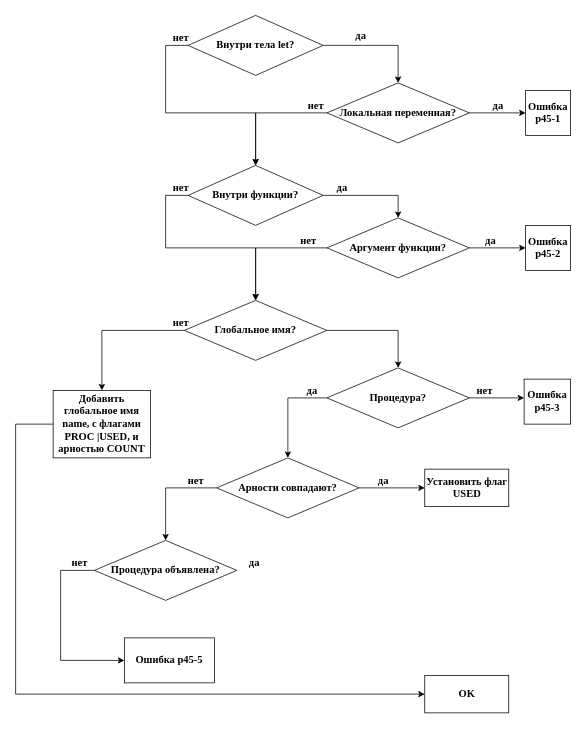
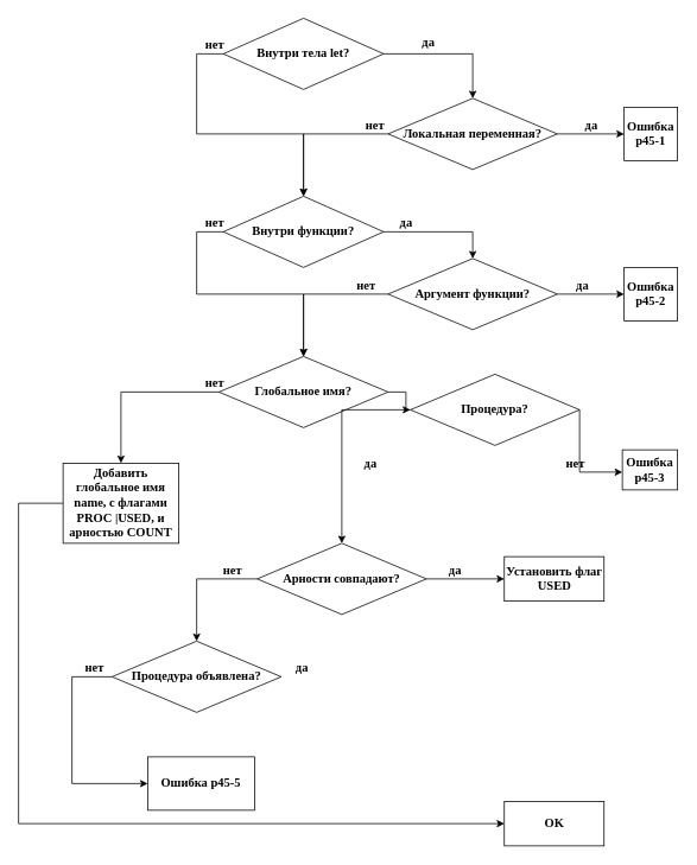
  <mxCell id="0" />
  <mxCell id="1" parent="0" />
  <mxCell id="2" value="" style="edgeStyle=orthogonalEdgeStyle;rounded=0;orthogonalLoop=1;jettySize=auto;html=1;fontFamily=Verdana;fontSize=14;align=center;fontStyle=1" edge="1" parent="1" source="4" target="7"><mxGeometry relative="1" as="geometry" /></mxCell>
  <mxCell id="3" style="edgeStyle=orthogonalEdgeStyle;rounded=0;orthogonalLoop=1;jettySize=auto;html=1;fontFamily=Verdana;fontSize=14;exitX=0;exitY=0.5;exitDx=0;exitDy=0;align=center;entryX=0.5;entryY=0;entryDx=0;entryDy=0;fontStyle=1" edge="1" parent="1" source="4" target="10"><mxGeometry relative="1" as="geometry"><mxPoint x="270" y="210" as="targetPoint" /><Array as="points"><mxPoint x="220" y="60" /><mxPoint x="220" y="150" /><mxPoint x="340" y="150" /></Array></mxGeometry></mxCell>
  <mxCell id="4" value="&lt;div style=&quot;text-align: center&quot;&gt;&lt;span&gt;Внутри тела let?&lt;/span&gt;&lt;/div&gt;" style="rhombus;whiteSpace=wrap;html=1;fillColor=none;gradientColor=none;fontFamily=Verdana;fontSize=14;align=center;fontStyle=1" vertex="1" parent="1"><mxGeometry x="250" y="20" width="180" height="80" as="geometry" /></mxCell>
  <mxCell id="5" value="" style="edgeStyle=orthogonalEdgeStyle;rounded=0;orthogonalLoop=1;jettySize=auto;html=1;fontFamily=Verdana;fontSize=14;align=center;fontStyle=1" edge="1" parent="1" source="7" target="10"><mxGeometry relative="1" as="geometry" /></mxCell>
  <mxCell id="6" value="" style="edgeStyle=orthogonalEdgeStyle;rounded=0;orthogonalLoop=1;jettySize=auto;html=1;fontFamily=Verdana;fontSize=14;align=center;fontStyle=1" edge="1" parent="1" source="7" target="40"><mxGeometry relative="1" as="geometry"><mxPoint x="730" y="150" as="targetPoint" /></mxGeometry></mxCell>
  <mxCell id="7" value="&lt;div style=&quot;text-align: center&quot;&gt;Локальная переменная?&lt;/div&gt;" style="rhombus;whiteSpace=wrap;html=1;fillColor=none;gradientColor=none;fontFamily=Verdana;fontSize=14;align=center;fontStyle=1" vertex="1" parent="1"><mxGeometry x="435" y="110" width="190" height="80" as="geometry" /></mxCell>
  <mxCell id="8" style="edgeStyle=orthogonalEdgeStyle;rounded=0;orthogonalLoop=1;jettySize=auto;html=1;exitX=1;exitY=0.5;exitDx=0;exitDy=0;entryX=0.5;entryY=0;entryDx=0;entryDy=0;fontFamily=Verdana;fontSize=14;align=center;fontStyle=1" edge="1" parent="1" source="10" target="17"><mxGeometry relative="1" as="geometry" /></mxCell>
  <mxCell id="9" style="edgeStyle=orthogonalEdgeStyle;rounded=0;orthogonalLoop=1;jettySize=auto;html=1;fontFamily=Verdana;fontSize=14;align=center;entryX=0.5;entryY=0;entryDx=0;entryDy=0;fontStyle=1" edge="1" parent="1" source="10" target="20"><mxGeometry relative="1" as="geometry"><mxPoint x="200" y="390" as="targetPoint" /><Array as="points"><mxPoint x="220" y="260" /><mxPoint x="220" y="330" /><mxPoint x="340" y="330" /></Array></mxGeometry></mxCell>
  <mxCell id="10" value="&lt;div style=&quot;text-align: center&quot;&gt;Внутри функции?&lt;/div&gt;" style="rhombus;whiteSpace=wrap;html=1;fillColor=none;gradientColor=none;fontFamily=Verdana;fontSize=14;align=center;fontStyle=1" vertex="1" parent="1"><mxGeometry x="250" y="220" width="180" height="80" as="geometry" /></mxCell>
  <mxCell id="11" value="да" style="text;html=1;resizable=0;points=[];autosize=1;align=center;verticalAlign=top;spacingTop=-4;fontSize=14;fontFamily=Verdana;fontStyle=1" vertex="1" parent="1"><mxGeometry x="465" y="37" width="30" height="20" as="geometry" /></mxCell>
  <mxCell id="12" value="да" style="text;html=1;resizable=0;points=[];autosize=1;align=center;verticalAlign=top;spacingTop=-4;fontSize=14;fontFamily=Verdana;fontStyle=1" vertex="1" parent="1"><mxGeometry x="647.5" y="130" width="30" height="20" as="geometry" /></mxCell>
  <mxCell id="13" value="нет" style="text;html=1;resizable=0;points=[];autosize=1;align=center;verticalAlign=top;spacingTop=-4;fontSize=14;fontFamily=Verdana;fontStyle=1" vertex="1" parent="1"><mxGeometry x="400" y="130" width="40" height="20" as="geometry" /></mxCell>
  <mxCell id="14" value="нет" style="text;html=1;resizable=0;points=[];autosize=1;align=center;verticalAlign=top;spacingTop=-4;fontSize=14;fontFamily=Verdana;fontStyle=1" vertex="1" parent="1"><mxGeometry x="220" y="40" width="40" height="20" as="geometry" /></mxCell>
  <mxCell id="15" value="" style="edgeStyle=orthogonalEdgeStyle;rounded=0;orthogonalLoop=1;jettySize=auto;html=1;fontFamily=Verdana;fontSize=14;entryX=0;entryY=0.5;entryDx=0;entryDy=0;align=center;fontStyle=1" edge="1" parent="1" source="17" target="42"><mxGeometry relative="1" as="geometry"><mxPoint x="680" y="330" as="targetPoint" /></mxGeometry></mxCell>
  <mxCell id="16" value="" style="edgeStyle=orthogonalEdgeStyle;rounded=0;orthogonalLoop=1;jettySize=auto;html=1;fontFamily=Verdana;fontSize=14;align=center;exitX=0;exitY=0.5;exitDx=0;exitDy=0;fontStyle=1" edge="1" parent="1" source="17" target="20"><mxGeometry relative="1" as="geometry" /></mxCell>
  <mxCell id="17" value="&lt;div style=&quot;text-align: center&quot;&gt;Аргумент функции?&lt;/div&gt;" style="rhombus;whiteSpace=wrap;html=1;fillColor=none;gradientColor=none;fontFamily=Verdana;fontSize=14;align=center;fontStyle=1" vertex="1" parent="1"><mxGeometry x="435" y="290" width="190" height="80" as="geometry" /></mxCell>
  <mxCell id="18" style="edgeStyle=orthogonalEdgeStyle;rounded=0;orthogonalLoop=1;jettySize=auto;html=1;exitX=0;exitY=0.5;exitDx=0;exitDy=0;fontFamily=Verdana;fontSize=14;align=center;fontStyle=1;entryX=0.5;entryY=0;entryDx=0;entryDy=0;" edge="1" parent="1" source="20" target="35"><mxGeometry relative="1" as="geometry"><mxPoint x="200" y="580" as="targetPoint" /><Array as="points"><mxPoint x="135" y="440" /></Array></mxGeometry></mxCell>
  <mxCell id="19" value="" style="edgeStyle=orthogonalEdgeStyle;rounded=0;orthogonalLoop=1;jettySize=auto;html=1;fontFamily=Verdana;fontSize=14;align=center;exitX=1;exitY=0.5;exitDx=0;exitDy=0;fontStyle=1" edge="1" parent="1" source="20" target="23"><mxGeometry relative="1" as="geometry" /></mxCell>
  <mxCell id="20" value="&lt;div style=&quot;text-align: center&quot;&gt;Глобальное имя?&lt;/div&gt;" style="rhombus;whiteSpace=wrap;html=1;fillColor=none;gradientColor=none;fontFamily=Verdana;fontSize=14;align=center;fontStyle=1" vertex="1" parent="1"><mxGeometry x="245" y="400" width="190" height="80" as="geometry" /></mxCell>
  <mxCell id="21" style="edgeStyle=orthogonalEdgeStyle;rounded=0;orthogonalLoop=1;jettySize=auto;html=1;exitX=1;exitY=0.5;exitDx=0;exitDy=0;fontFamily=Verdana;fontSize=14;align=center;fontStyle=1" edge="1" parent="1" source="23" target="38"><mxGeometry relative="1" as="geometry"><mxPoint x="690" y="530" as="targetPoint" /><Array as="points"><mxPoint x="730" y="530" /></Array></mxGeometry></mxCell>
  <mxCell id="22" value="" style="edgeStyle=orthogonalEdgeStyle;rounded=0;orthogonalLoop=1;jettySize=auto;html=1;fontFamily=Verdana;fontSize=14;align=center;exitX=0;exitY=0.5;exitDx=0;exitDy=0;fontStyle=1" edge="1" parent="1" source="23" target="26"><mxGeometry relative="1" as="geometry" /></mxCell>
- <mxCell id="23" value="&lt;div style=&quot;text-align: center&quot;&gt;Процедура?&lt;/div&gt;" style="rhombus;whiteSpace=wrap;html=1;fillColor=none;gradientColor=none;fontFamily=Verdana;fontSize=14;align=center;fontStyle=1" vertex="1" parent="1"><mxGeometry x="435" y="490" width="190" height="80" as="geometry" /></mxCell>
+ <mxCell id="23" value="&lt;div style=&quot;text-align: center&quot;&gt;Процедура?&lt;/div&gt;" style="rhombus;whiteSpace=wrap;html=1;fillColor=none;gradientColor=none;fontFamily=Verdana;fontSize=14;align=center;fontStyle=1" vertex="1" parent="1"><mxGeometry x="460" y="420" width="190" height="80" as="geometry" /></mxCell>
  <mxCell id="24" value="" style="edgeStyle=orthogonalEdgeStyle;rounded=0;orthogonalLoop=1;jettySize=auto;html=1;fontFamily=Verdana;fontSize=14;align=center;fontStyle=1" edge="1" parent="1" source="26" target="28"><mxGeometry relative="1" as="geometry" /></mxCell>
  <mxCell id="25" value="" style="edgeStyle=orthogonalEdgeStyle;rounded=0;orthogonalLoop=1;jettySize=auto;html=1;fontFamily=Verdana;fontSize=14;align=center;exitX=0;exitY=0.5;exitDx=0;exitDy=0;fontStyle=1" edge="1" parent="1" source="26" target="27"><mxGeometry relative="1" as="geometry"><Array as="points"><mxPoint x="220" y="650" /></Array></mxGeometry></mxCell>
  <mxCell id="26" value="&lt;div style=&quot;text-align: center&quot;&gt;Арности совпадают?&lt;/div&gt;" style="rhombus;whiteSpace=wrap;html=1;fillColor=none;gradientColor=none;fontFamily=Verdana;fontSize=14;align=center;fontStyle=1" vertex="1" parent="1"><mxGeometry x="288" y="610" width="190" height="80" as="geometry" /></mxCell>
  <mxCell id="27" value="&lt;div style=&quot;text-align: center&quot;&gt;Процедура объявлена?&lt;/div&gt;" style="rhombus;whiteSpace=wrap;html=1;fillColor=none;gradientColor=none;fontFamily=Verdana;fontSize=14;align=center;fontStyle=1" vertex="1" parent="1"><mxGeometry x="125" y="720" width="190" height="80" as="geometry" /></mxCell>
  <mxCell id="28" value="&lt;div style=&quot;text-align: center&quot;&gt;Установить флаг USED&lt;/div&gt;" style="square;whiteSpace=wrap;html=1;fillColor=none;gradientColor=none;fontFamily=Verdana;fontSize=14;align=center;fontStyle=1" vertex="1" parent="1"><mxGeometry x="565.5" y="625" width="112" height="50" as="geometry" /></mxCell>
  <mxCell id="29" value="&lt;div style=&quot;text-align: center&quot;&gt;OK&lt;/div&gt;" style="square;whiteSpace=wrap;html=1;fillColor=none;gradientColor=none;fontFamily=Verdana;fontSize=14;align=center;fontStyle=1" vertex="1" parent="1"><mxGeometry x="565.5" y="900" width="112" height="50" as="geometry" /></mxCell>
  <mxCell id="30" value="да" style="text;html=1;resizable=0;points=[];autosize=1;align=center;verticalAlign=top;spacingTop=-4;fontSize=14;fontFamily=Verdana;fontStyle=1" vertex="1" parent="1"><mxGeometry x="637.5" y="310" width="30" height="20" as="geometry" /></mxCell>
  <mxCell id="31" value="нет" style="text;html=1;resizable=0;points=[];autosize=1;align=center;verticalAlign=top;spacingTop=-4;fontSize=14;fontFamily=Verdana;fontStyle=1" vertex="1" parent="1"><mxGeometry x="390" y="310" width="40" height="20" as="geometry" /></mxCell>
  <mxCell id="32" value="да" style="text;html=1;resizable=0;points=[];autosize=1;align=center;verticalAlign=top;spacingTop=-4;fontSize=14;fontFamily=Verdana;fontStyle=1" vertex="1" parent="1"><mxGeometry x="440" y="240" width="30" height="20" as="geometry" /></mxCell>
  <mxCell id="33" value="нет" style="text;html=1;resizable=0;points=[];autosize=1;align=center;verticalAlign=top;spacingTop=-4;fontSize=14;fontFamily=Verdana;fontStyle=1" vertex="1" parent="1"><mxGeometry x="220" y="240" width="40" height="20" as="geometry" /></mxCell>
  <mxCell id="34" style="edgeStyle=orthogonalEdgeStyle;rounded=0;orthogonalLoop=1;jettySize=auto;html=1;fontFamily=Verdana;fontSize=14;align=center;entryX=0;entryY=0.5;entryDx=0;entryDy=0;" edge="1" parent="1" source="35" target="29"><mxGeometry relative="1" as="geometry"><mxPoint x="520" y="930" as="targetPoint" /><Array as="points"><mxPoint x="20" y="565" /><mxPoint x="20" y="925" /></Array></mxGeometry></mxCell>
  <mxCell id="35" value="Добавить глобальное имя name, с флагами PROC |USED, и арностью COUNT" style="rounded=0;whiteSpace=wrap;html=1;fontFamily=Verdana;fontStyle=1;fontSize=14;" vertex="1" parent="1"><mxGeometry x="70" y="520" width="130" height="90" as="geometry" /></mxCell>
  <mxCell id="36" value="нет" style="text;html=1;resizable=0;points=[];autosize=1;align=center;verticalAlign=top;spacingTop=-4;fontSize=14;fontFamily=Verdana;fontStyle=1" vertex="1" parent="1"><mxGeometry x="220" y="420" width="40" height="20" as="geometry" /></mxCell>
  <mxCell id="37" value="да" style="text;html=1;resizable=0;points=[];autosize=1;align=center;verticalAlign=top;spacingTop=-4;fontSize=14;fontFamily=Verdana;fontStyle=1" vertex="1" parent="1"><mxGeometry x="400" y="510" width="30" height="20" as="geometry" /></mxCell>
- <mxCell id="38" value="Ошибка p45-3" style="square;rounded=0;whiteSpace=wrap;html=1;fontStyle=1;fontFamily=Verdana;fontSize=14;" vertex="1" parent="1"><mxGeometry x="698" y="505" width="62" height="60" as="geometry" /></mxCell>
+ <mxCell id="38" value="Ошибка p45-3" style="square;rounded=0;whiteSpace=wrap;html=1;fontStyle=1;fontFamily=Verdana;fontSize=14;" vertex="1" parent="1"><mxGeometry x="698" y="505" width="62" height="45" as="geometry" /></mxCell>
  <mxCell id="39" value="нет" style="text;html=1;resizable=0;points=[];autosize=1;align=center;verticalAlign=top;spacingTop=-4;fontSize=14;fontFamily=Verdana;fontStyle=1" vertex="1" parent="1"><mxGeometry x="625" y="510" width="40" height="20" as="geometry" /></mxCell>
  <mxCell id="40" value="Ошибка p45-1&lt;br style=&quot;font-size: 14px;&quot;&gt;" style="whiteSpace=wrap;html=1;aspect=fixed;fontFamily=Verdana;fontSize=14;fontStyle=1" vertex="1" parent="1"><mxGeometry x="700" y="120" width="60" height="60" as="geometry" /></mxCell>
  <mxCell id="41" style="edgeStyle=orthogonalEdgeStyle;rounded=0;orthogonalLoop=1;jettySize=auto;html=1;exitX=0.5;exitY=1;exitDx=0;exitDy=0;fontFamily=Verdana;fontSize=14;align=center;fontStyle=1" edge="1" parent="1" source="40" target="40"><mxGeometry relative="1" as="geometry" /></mxCell>
  <mxCell id="42" value="Ошибка p45-2&lt;br style=&quot;font-size: 14px&quot;&gt;" style="whiteSpace=wrap;html=1;aspect=fixed;fontFamily=Verdana;fontSize=14;fontStyle=1" vertex="1" parent="1"><mxGeometry x="700" y="300" width="60" height="60" as="geometry" /></mxCell>
  <mxCell id="43" value="да" style="text;html=1;resizable=0;points=[];autosize=1;align=center;verticalAlign=top;spacingTop=-4;fontSize=14;fontFamily=Verdana;fontStyle=1" vertex="1" parent="1"><mxGeometry x="495" y="630" width="30" height="20" as="geometry" /></mxCell>
  <mxCell id="44" value="нет" style="text;html=1;resizable=0;points=[];autosize=1;align=center;verticalAlign=top;spacingTop=-4;fontSize=14;fontFamily=Verdana;fontStyle=1" vertex="1" parent="1"><mxGeometry x="240" y="630" width="40" height="20" as="geometry" /></mxCell>
  <mxCell id="45" value="" style="edgeStyle=orthogonalEdgeStyle;rounded=0;orthogonalLoop=1;jettySize=auto;html=1;fontFamily=Verdana;fontSize=14;align=center;entryX=0;entryY=0.5;entryDx=0;entryDy=0;exitX=0;exitY=0.5;exitDx=0;exitDy=0;fontStyle=1" edge="1" parent="1" target="46" source="27"><mxGeometry relative="1" as="geometry"><mxPoint x="125" y="920" as="sourcePoint" /><mxPoint x="165" y="910" as="targetPoint" /><Array as="points"><mxPoint x="80" y="760" /><mxPoint x="80" y="880" /></Array></mxGeometry></mxCell>
  <mxCell id="46" value="Ошибка p45-5" style="rounded=0;whiteSpace=wrap;html=1;fillColor=none;gradientColor=none;fontFamily=Verdana;fontSize=14;align=center;fontStyle=1" vertex="1" parent="1"><mxGeometry x="165" y="850" width="120" height="60" as="geometry" /></mxCell>
  <mxCell id="47" value="да" style="text;html=1;resizable=0;points=[];autosize=1;align=center;verticalAlign=top;spacingTop=-4;fontSize=14;fontFamily=Verdana;fontStyle=1" vertex="1" parent="1"><mxGeometry x="322.5" y="740" width="30" height="20" as="geometry" /></mxCell>
  <mxCell id="48" value="нет" style="text;html=1;resizable=0;points=[];autosize=1;align=center;verticalAlign=top;spacingTop=-4;fontSize=14;fontFamily=Verdana;fontStyle=1" vertex="1" parent="1"><mxGeometry x="85" y="740" width="40" height="20" as="geometry" /></mxCell>
